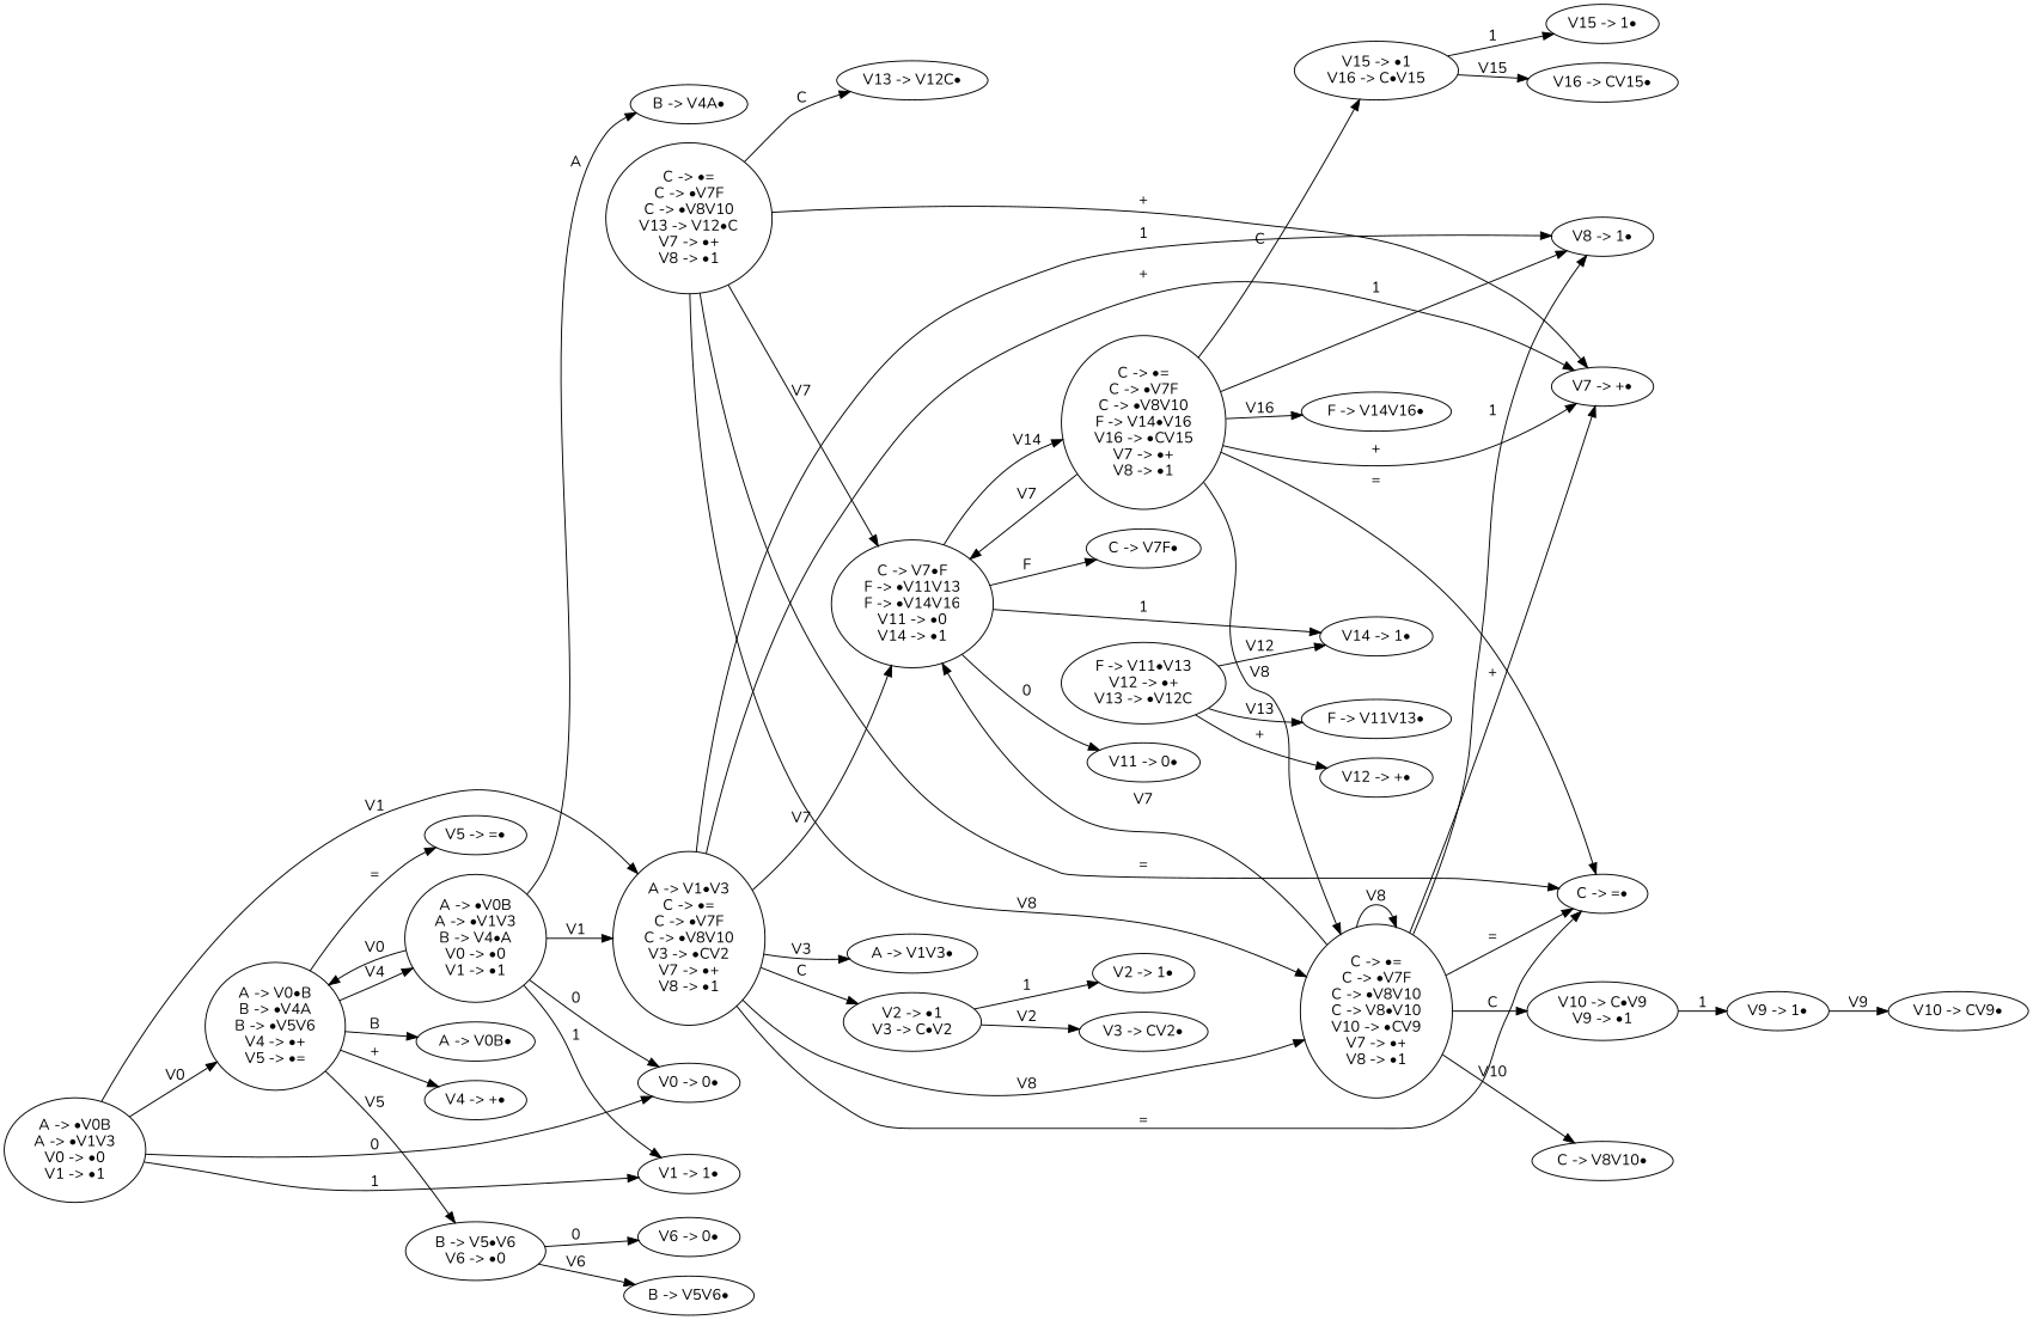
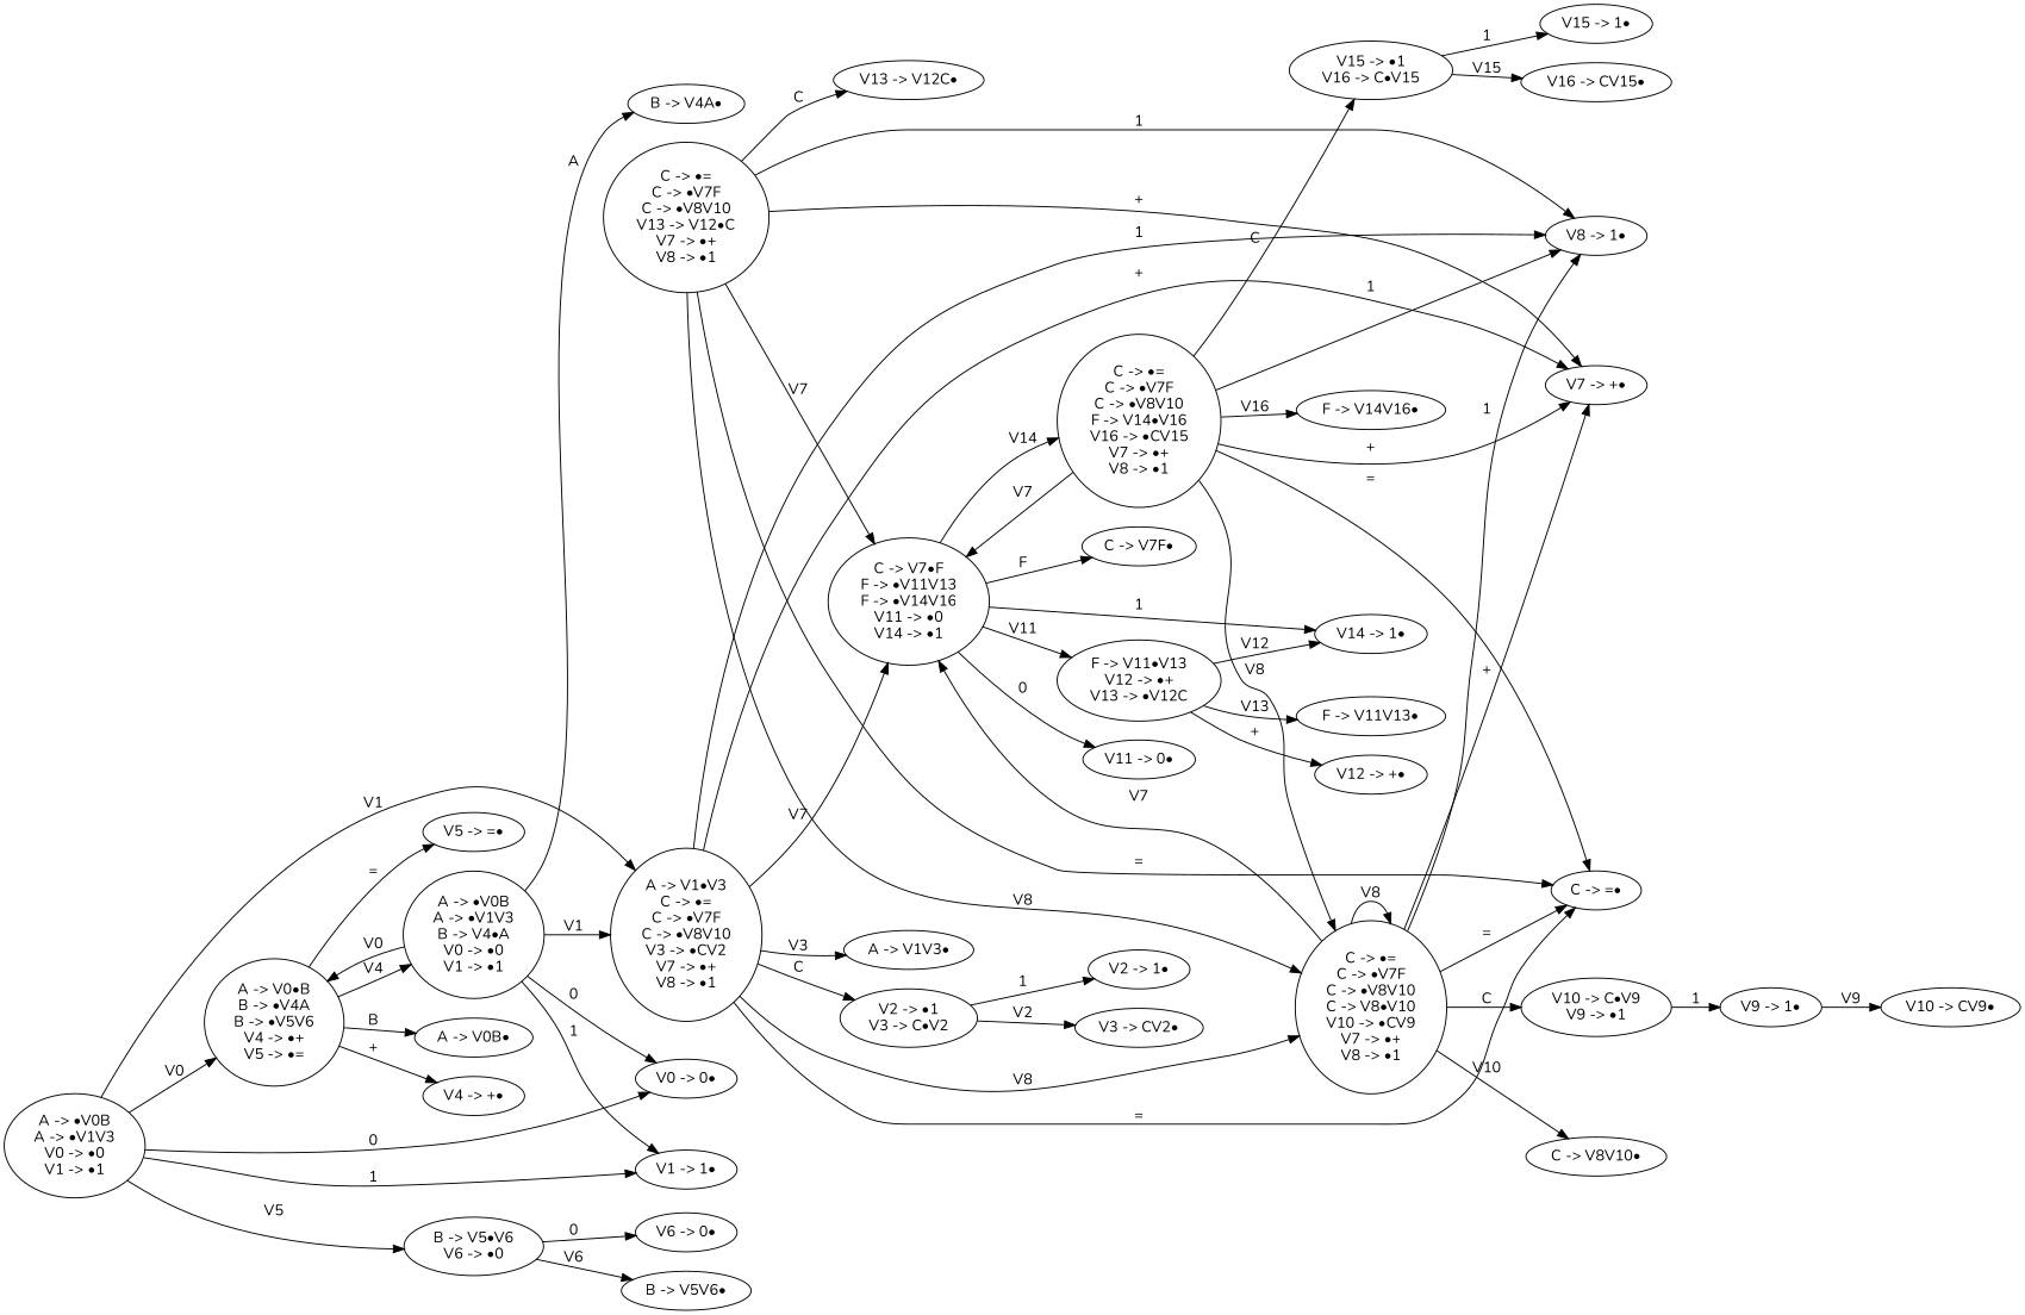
  digraph {
    fontname=Nunito
    rankdir=LR
    node [fontname=Nunito]
    edge [fontname=Nunito]
    n1 [label="A -> &bull;V0B\nA -> &bull;V1V3\nV0 -> &bull;0\nV1 -> &bull;1"]
    n2 [label="A -> V0&bull;B\nB -> &bull;V4A\nB -> &bull;V5V6\nV4 -> &bull;+\nV5 -> &bull;="]
    n3 [label="A -> V1&bull;V3\nC -> &bull;=\nC -> &bull;V7F\nC -> &bull;V8V10\nV3 -> &bull;CV2\nV7 -> &bull;+\nV8 -> &bull;1"]
    n4 [label="V0 -> 0&bull;"]
    n5 [label="V1 -> 1&bull;"]
    n6 [label="A -> V0B&bull;"]
    n7 [label="A -> &bull;V0B\nA -> &bull;V1V3\nB -> V4&bull;A\nV0 -> &bull;0\nV1 -> &bull;1"]
    n8 [label="B -> V5&bull;V6\nV6 -> &bull;0"]
    n9 [label="V5 -> =&bull;"]
    n10 [label="V4 -> +&bull;"]
    n11 [label="A -> V1V3&bull;"]
    n12 [label="V2 -> &bull;1\nV3 -> C&bull;V2"]
    n13 [label="C -> =&bull;"]
    n14 [label="C -> V7&bull;F\nF -> &bull;V11V13\nF -> &bull;V14V16\nV11 -> &bull;0\nV14 -> &bull;1"]
    n15 [label="C -> &bull;=\nC -> &bull;V7F\nC -> &bull;V8V10\nC -> V8&bull;V10\nV10 -> &bull;CV9\nV7 -> &bull;+\nV8 -> &bull;1"]
    n16 [label="V8 -> 1&bull;"]
    n17 [label="V7 -> +&bull;"]
    n18 [label="B -> V4A&bull;"]
    n19 [label="B -> V5V6&bull;"]
    n20 [label="V6 -> 0&bull;"]
    n21 [label="V2 -> 1&bull;"]
    n22 [label="V3 -> CV2&bull;"]
    n23 [label="C -> V7F&bull;"]
    n24 [label="F -> V11&bull;V13\nV12 -> &bull;+\nV13 -> &bull;V12C"]
    n25 [label="C -> &bull;=\nC -> &bull;V7F\nC -> &bull;V8V10\nF -> V14&bull;V16\nV16 -> &bull;CV15\nV7 -> &bull;+\nV8 -> &bull;1"]
    n26 [label="V11 -> 0&bull;"]
    n27 [label="V14 -> 1&bull;"]
    n28 [label="V10 -> C&bull;V9\nV9 -> &bull;1"]
    n29 [label="C -> V8V10&bull;"]
    n30 [label="F -> V11V13&bull;"]
    n31 [label="V12 -> +&bull;"]
    n32 [label="V15 -> &bull;1\nV16 -> C&bull;V15"]
    n33 [label="F -> V14V16&bull;"]
    n34 [label="C -> &bull;=\nC -> &bull;V7F\nC -> &bull;V8V10\nV13 -> V12&bull;C\nV7 -> &bull;+\nV8 -> &bull;1"]
    n35 [label="V13 -> V12C&bull;"]
    n36 [label="V15 -> 1&bull;"]
    n37 [label="V16 -> CV15&bull;"]
    n38 [label="V9 -> 1&bull;"]
    n39 [label="V10 -> CV9&bull;"]
    n1 -> n2 [label=V0]
    n1 -> n3 [label=V1]
    n1 -> n4 [label=0]
    n1 -> n5 [label=1]
    n2 -> n6 [label=B]
    n2 -> n7 [label=V4]
-   n2 -> n8 [label=V5]
+   n1 -> n8 [label=V5]
    n2 -> n9 [label="="]
    n2 -> n10 [label="+"]
    n3 -> n11 [label=V3]
    n3 -> n12 [label=C]
    n3 -> n13 [label="="]
    n3 -> n14 [label=V7]
    n3 -> n15 [label=V8]
    n3 -> n16 [label=1]
    n3 -> n17 [label="+"]
    n7 -> n2 [label=V0]
    n7 -> n3 [label=V1]
    n7 -> n4 [label=0]
    n7 -> n5 [label=1]
    n7 -> n18 [label=A]
    n8 -> n19 [label=V6]
    n8 -> n20 [label=0]
    n12 -> n21 [label=1]
    n12 -> n22 [label=V2]
    n14 -> n23 [label=F]
+   n14 -> n24 [label=V11]
    n14 -> n25 [label=V14]
    n14 -> n26 [label=0]
    n14 -> n27 [label=1]
    n15 -> n13 [label="="]
    n15 -> n14 [label=V7]
    n15 -> n15 [label=V8]
    n15 -> n16 [label=1]
    n15 -> n17 [label="+"]
    n15 -> n28 [label=C]
    n15 -> n29 [label=V10]
    n24 -> n27 [label=V12]
    n24 -> n30 [label=V13]
    n24 -> n31 [label="+"]
    n25 -> n13 [label="="]
    n25 -> n14 [label=V7]
    n25 -> n15 [label=V8]
    n25 -> n16 [label=1]
    n25 -> n17 [label="+"]
    n25 -> n32 [label=C]
    n25 -> n33 [label=V16]
    n28 -> n38 [label=1]
    n32 -> n36 [label=1]
    n32 -> n37 [label=V15]
    n34 -> n13 [label="="]
    n34 -> n14 [label=V7]
    n34 -> n15 [label=V8]
+   n34 -> n16 [label=1]
    n34 -> n17 [label="+"]
    n34 -> n35 [label=C]
    n38 -> n39 [label=V9]
  }
